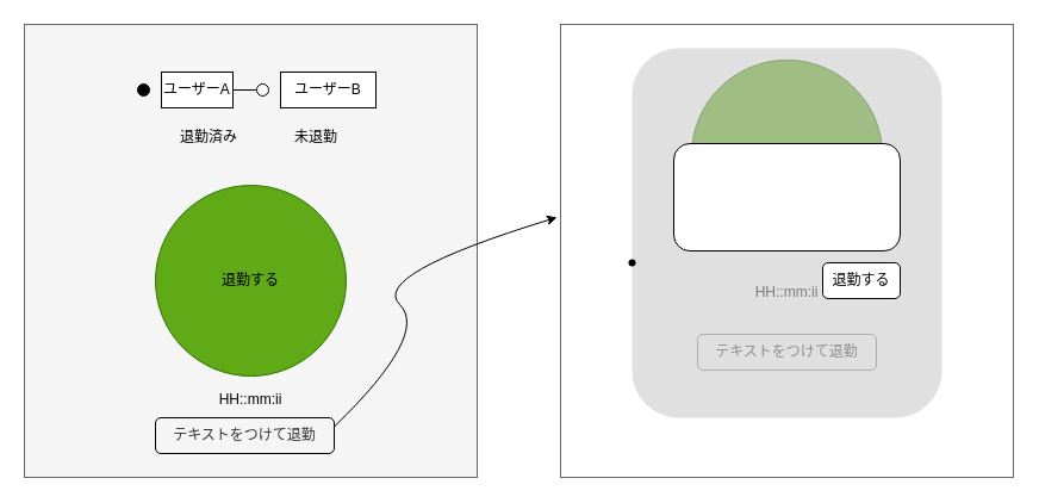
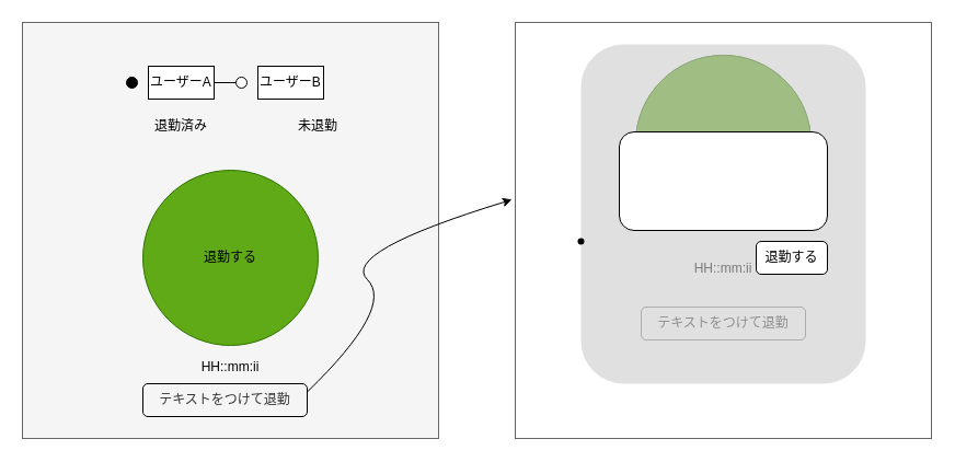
  <mxCell id="0" />
  <mxCell id="1" parent="0" />
  <mxCell id="2" value="" style="whiteSpace=wrap;html=1;aspect=fixed;fillColor=#f5f5f5;strokeColor=#666666;fontColor=#333333;" parent="1" vertex="1"><mxGeometry x="20" y="20" width="380" height="380" as="geometry" /></mxCell>
  <mxCell id="3" value="&lt;font color=&quot;#000000&quot;&gt;退勤する&lt;/font&gt;" style="ellipse;whiteSpace=wrap;html=1;aspect=fixed;fillColor=#60a917;fontColor=#ffffff;strokeColor=#2D7600;" parent="1" vertex="1"><mxGeometry x="130" y="155" width="160" height="160" as="geometry" /></mxCell>
  <mxCell id="4" value="HH::mm:ii" style="text;html=1;strokeColor=none;fillColor=none;align=center;verticalAlign=middle;whiteSpace=wrap;rounded=0;fontColor=#000000;" parent="1" vertex="1"><mxGeometry x="160" y="320" width="100" height="30" as="geometry" /></mxCell>
  <mxCell id="5" value="&lt;span style=&quot;color: rgb(51, 51, 51);&quot;&gt;テキストをつけて退勤&lt;/span&gt;" style="rounded=1;whiteSpace=wrap;html=1;strokeColor=#000000;fontColor=#000000;fillColor=none;" parent="1" vertex="1"><mxGeometry x="130" y="350" width="150" height="30" as="geometry" /></mxCell>
  <mxCell id="6" value="" style="whiteSpace=wrap;html=1;aspect=fixed;fillColor=none;strokeColor=#666666;fontColor=#333333;" parent="1" vertex="1"><mxGeometry x="470" y="20" width="380" height="380" as="geometry" /></mxCell>
  <mxCell id="7" value="" style="curved=1;endArrow=classic;html=1;strokeColor=#000000;fontColor=#000000;exitX=1;exitY=0.25;exitDx=0;exitDy=0;entryX=-0.008;entryY=0.426;entryDx=0;entryDy=0;entryPerimeter=0;" parent="1" source="5" target="6" edge="1"><mxGeometry width="50" height="50" relative="1" as="geometry"><mxPoint x="310" y="280" as="sourcePoint" /><mxPoint x="360" y="230" as="targetPoint" /><Array as="points"><mxPoint x="360" y="280" /><mxPoint x="310" y="230" /></Array></mxGeometry></mxCell>
  <mxCell id="8" value="&lt;font color=&quot;#000000&quot;&gt;退勤する&lt;/font&gt;" style="ellipse;whiteSpace=wrap;html=1;aspect=fixed;fillColor=#60a917;fontColor=#ffffff;strokeColor=#2D7600;" parent="1" vertex="1"><mxGeometry x="580" y="50" width="160" height="160" as="geometry" /></mxCell>
  <mxCell id="9" value="HH::mm:ii" style="text;html=1;strokeColor=none;fillColor=none;align=center;verticalAlign=middle;whiteSpace=wrap;rounded=0;fontColor=#000000;opacity=50;" parent="1" vertex="1"><mxGeometry x="610" y="230" width="100" height="30" as="geometry" /></mxCell>
  <mxCell id="10" value="&lt;span style=&quot;color: rgb(51, 51, 51);&quot;&gt;テキストをつけて退勤&lt;/span&gt;" style="rounded=1;whiteSpace=wrap;html=1;strokeColor=#000000;fontColor=#000000;fillColor=none;opacity=50;" parent="1" vertex="1"><mxGeometry x="585" y="280" width="150" height="30" as="geometry" /></mxCell>
  <mxCell id="11" value="&lt;font color=&quot;#000000&quot;&gt;退勤する&lt;/font&gt;" style="ellipse;whiteSpace=wrap;html=1;aspect=fixed;fillColor=#60a917;fontColor=#ffffff;strokeColor=#2D7600;" parent="1" vertex="1"><mxGeometry x="580" y="50" width="160" height="160" as="geometry" /></mxCell>
  <mxCell id="12" value="&lt;font color=&quot;#000000&quot;&gt;退勤する&lt;/font&gt;" style="ellipse;whiteSpace=wrap;html=1;aspect=fixed;fillColor=default;fontColor=#ffffff;strokeColor=default;opacity=0;" parent="1" vertex="1"><mxGeometry x="580" y="50" width="160" height="160" as="geometry" /></mxCell>
  <mxCell id="13" value="" style="rounded=1;whiteSpace=wrap;html=1;fillStyle=auto;fillColor=#CCCCCC;fontColor=#ffffff;strokeColor=none;gradientColor=none;opacity=60;" parent="1" vertex="1"><mxGeometry x="530" y="40" width="260" height="310" as="geometry" /></mxCell>
  <mxCell id="14" value="" style="rounded=1;whiteSpace=wrap;html=1;fillStyle=auto;strokeColor=default;fontColor=#000000;fillColor=#FFFFFF;gradientColor=none;" parent="1" vertex="1"><mxGeometry x="565" y="120" width="190" height="90" as="geometry" /></mxCell>
  <mxCell id="15" value="退勤する" style="rounded=1;whiteSpace=wrap;html=1;fillStyle=auto;strokeColor=default;fontColor=#000000;fillColor=#FFFFFF;gradientColor=none;" parent="1" vertex="1"><mxGeometry x="690" y="220" width="65" height="30" as="geometry" /></mxCell>
  <mxCell id="16" value="" style="shape=waypoint;sketch=0;fillStyle=solid;size=6;pointerEvents=1;points=[];fillColor=#000000;resizable=0;rotatable=0;perimeter=centerPerimeter;snapToPoint=1;" vertex="1" parent="1"><mxGeometry x="520" y="210" width="20" height="20" as="geometry" /></mxCell>
  <mxCell id="17" value="" style="ellipse;whiteSpace=wrap;html=1;fillColor=#000000;sketch=0;fillStyle=solid;" vertex="1" parent="1"><mxGeometry x="115" y="70" width="10" height="10" as="geometry" /></mxCell>
  <mxCell id="18" value="" style="edgeStyle=none;html=1;" edge="1" parent="1" source="19"><mxGeometry relative="1" as="geometry"><mxPoint x="135" y="75" as="targetPoint" /></mxGeometry></mxCell>
  <mxCell id="19" value="" style="ellipse;whiteSpace=wrap;html=1;fillColor=#FFFFFF;sketch=0;fillStyle=solid;strokeColor=#000000;" vertex="1" parent="1"><mxGeometry x="215" y="70" width="10" height="10" as="geometry" /></mxCell>
- <mxCell id="20" value="&lt;span style=&quot;color: rgb(0, 0, 0);&quot;&gt;退勤済み&lt;/span&gt;" style="text;html=1;strokeColor=none;fillColor=none;align=center;verticalAlign=middle;whiteSpace=wrap;rounded=0;" vertex="1" parent="1"><mxGeometry x="145" y="100" width="60" height="30" as="geometry" /></mxCell>
- <mxCell id="21" value="&lt;span style=&quot;color: rgb(0, 0, 0);&quot;&gt;未退勤&lt;/span&gt;" style="text;html=1;strokeColor=none;fillColor=none;align=center;verticalAlign=middle;whiteSpace=wrap;rounded=0;" vertex="1" parent="1"><mxGeometry x="235" y="100" width="60" height="30" as="geometry" /></mxCell>
+ <mxCell id="20" value="&lt;span style=&quot;color: rgb(0, 0, 0);&quot;&gt;退勤済み&lt;/span&gt;" style="text;html=1;strokeColor=none;fillColor=none;align=center;verticalAlign=middle;whiteSpace=wrap;rounded=0;" vertex="1" parent="1"><mxGeometry x="135" y="100" width="60" height="30" as="geometry" /></mxCell>
+ <mxCell id="21" value="&lt;span style=&quot;color: rgb(0, 0, 0);&quot;&gt;未退勤&lt;/span&gt;" style="text;html=1;strokeColor=none;fillColor=none;align=center;verticalAlign=middle;whiteSpace=wrap;rounded=0;" vertex="1" parent="1"><mxGeometry x="260" y="100" width="60" height="30" as="geometry" /></mxCell>
  <mxCell id="22" value="&lt;font color=&quot;#000000&quot;&gt;ユーザーA&lt;/font&gt;" style="text;html=1;strokeColor=#000000;fillColor=#FFFFFF;align=center;verticalAlign=middle;whiteSpace=wrap;rounded=0;" vertex="1" parent="1"><mxGeometry x="135" y="60" width="60" height="30" as="geometry" /></mxCell>
- <mxCell id="23" value="&lt;font color=&quot;#000000&quot;&gt;ユーザーB&lt;/font&gt;" style="text;html=1;strokeColor=#000000;fillColor=#FFFFFF;align=center;verticalAlign=middle;whiteSpace=wrap;rounded=0;" vertex="1" parent="1"><mxGeometry x="235" y="60" width="80" height="30" as="geometry" /></mxCell>
+ <mxCell id="23" value="&lt;font color=&quot;#000000&quot;&gt;ユーザーB&lt;/font&gt;" style="text;html=1;strokeColor=#000000;fillColor=#FFFFFF;align=center;verticalAlign=middle;whiteSpace=wrap;rounded=0;" vertex="1" parent="1"><mxGeometry x="235" y="60" width="60" height="30" as="geometry" /></mxCell>
